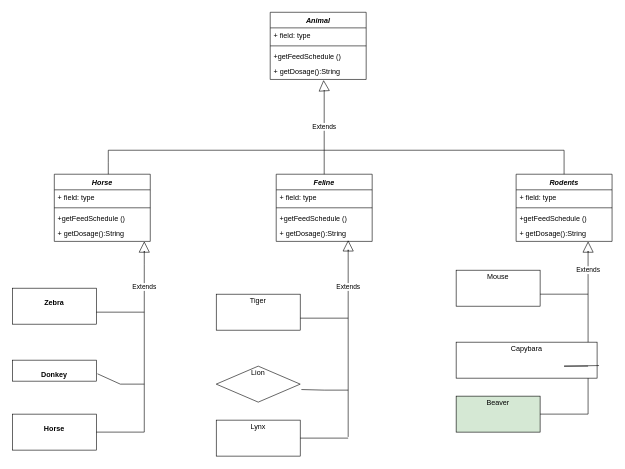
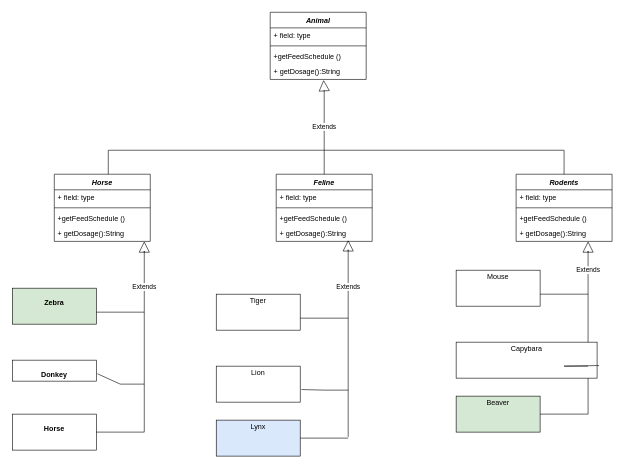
  <mxCell id="0" />
  <mxCell id="1" parent="0" />
  <mxCell id="2" value="Animal" style="swimlane;fontStyle=3;align=center;verticalAlign=top;childLayout=stackLayout;horizontal=1;startSize=26;horizontalStack=0;resizeParent=1;resizeParentMax=0;resizeLast=0;collapsible=1;marginBottom=0;" vertex="1" parent="1"><mxGeometry x="450" y="20" width="160" height="112" as="geometry" /></mxCell>
  <mxCell id="3" value="+ field: type" style="text;strokeColor=none;fillColor=none;align=left;verticalAlign=top;spacingLeft=4;spacingRight=4;overflow=hidden;rotatable=0;points=[[0,0.5],[1,0.5]];portConstraint=eastwest;" vertex="1" parent="2"><mxGeometry y="26" width="160" height="26" as="geometry" /></mxCell>
  <mxCell id="4" value="" style="line;strokeWidth=1;fillColor=none;align=left;verticalAlign=middle;spacingTop=-1;spacingLeft=3;spacingRight=3;rotatable=0;labelPosition=right;points=[];portConstraint=eastwest;" vertex="1" parent="2"><mxGeometry y="52" width="160" height="8" as="geometry" /></mxCell>
  <mxCell id="5" value="+getFeedSchedule ()" style="text;strokeColor=none;fillColor=none;align=left;verticalAlign=top;spacingLeft=4;spacingRight=4;overflow=hidden;rotatable=0;points=[[0,0.5],[1,0.5]];portConstraint=eastwest;" vertex="1" parent="2"><mxGeometry y="60" width="160" height="26" as="geometry" /></mxCell>
  <mxCell id="6" value="+ getDosage():String" style="text;strokeColor=none;fillColor=none;align=left;verticalAlign=top;spacingLeft=4;spacingRight=4;overflow=hidden;rotatable=0;points=[[0,0.5],[1,0.5]];portConstraint=eastwest;" vertex="1" parent="2"><mxGeometry y="86" width="160" height="26" as="geometry" /></mxCell>
  <mxCell id="7" value="Horse" style="swimlane;fontStyle=3;align=center;verticalAlign=top;childLayout=stackLayout;horizontal=1;startSize=26;horizontalStack=0;resizeParent=1;resizeParentMax=0;resizeLast=0;collapsible=1;marginBottom=0;" vertex="1" parent="1"><mxGeometry x="90" y="290" width="160" height="112" as="geometry" /></mxCell>
  <mxCell id="8" value="+ field: type" style="text;strokeColor=none;fillColor=none;align=left;verticalAlign=top;spacingLeft=4;spacingRight=4;overflow=hidden;rotatable=0;points=[[0,0.5],[1,0.5]];portConstraint=eastwest;" vertex="1" parent="7"><mxGeometry y="26" width="160" height="26" as="geometry" /></mxCell>
  <mxCell id="9" value="" style="line;strokeWidth=1;fillColor=none;align=left;verticalAlign=middle;spacingTop=-1;spacingLeft=3;spacingRight=3;rotatable=0;labelPosition=right;points=[];portConstraint=eastwest;" vertex="1" parent="7"><mxGeometry y="52" width="160" height="8" as="geometry" /></mxCell>
  <mxCell id="10" value="+getFeedSchedule ()" style="text;strokeColor=none;fillColor=none;align=left;verticalAlign=top;spacingLeft=4;spacingRight=4;overflow=hidden;rotatable=0;points=[[0,0.5],[1,0.5]];portConstraint=eastwest;" vertex="1" parent="7"><mxGeometry y="60" width="160" height="26" as="geometry" /></mxCell>
  <mxCell id="11" value="+ getDosage():String" style="text;strokeColor=none;fillColor=none;align=left;verticalAlign=top;spacingLeft=4;spacingRight=4;overflow=hidden;rotatable=0;points=[[0,0.5],[1,0.5]];portConstraint=eastwest;" vertex="1" parent="7"><mxGeometry y="86" width="160" height="26" as="geometry" /></mxCell>
  <mxCell id="12" value="Feline" style="swimlane;fontStyle=3;align=center;verticalAlign=top;childLayout=stackLayout;horizontal=1;startSize=26;horizontalStack=0;resizeParent=1;resizeParentMax=0;resizeLast=0;collapsible=1;marginBottom=0;" vertex="1" parent="1"><mxGeometry x="460" y="290" width="160" height="112" as="geometry" /></mxCell>
  <mxCell id="13" value="+ field: type" style="text;strokeColor=none;fillColor=none;align=left;verticalAlign=top;spacingLeft=4;spacingRight=4;overflow=hidden;rotatable=0;points=[[0,0.5],[1,0.5]];portConstraint=eastwest;" vertex="1" parent="12"><mxGeometry y="26" width="160" height="26" as="geometry" /></mxCell>
  <mxCell id="14" value="" style="line;strokeWidth=1;fillColor=none;align=left;verticalAlign=middle;spacingTop=-1;spacingLeft=3;spacingRight=3;rotatable=0;labelPosition=right;points=[];portConstraint=eastwest;" vertex="1" parent="12"><mxGeometry y="52" width="160" height="8" as="geometry" /></mxCell>
  <mxCell id="15" value="+getFeedSchedule ()" style="text;strokeColor=none;fillColor=none;align=left;verticalAlign=top;spacingLeft=4;spacingRight=4;overflow=hidden;rotatable=0;points=[[0,0.5],[1,0.5]];portConstraint=eastwest;" vertex="1" parent="12"><mxGeometry y="60" width="160" height="26" as="geometry" /></mxCell>
  <mxCell id="16" value="+ getDosage():String" style="text;strokeColor=none;fillColor=none;align=left;verticalAlign=top;spacingLeft=4;spacingRight=4;overflow=hidden;rotatable=0;points=[[0,0.5],[1,0.5]];portConstraint=eastwest;" vertex="1" parent="12"><mxGeometry y="86" width="160" height="26" as="geometry" /></mxCell>
  <mxCell id="17" value="Rodents" style="swimlane;fontStyle=3;align=center;verticalAlign=top;childLayout=stackLayout;horizontal=1;startSize=26;horizontalStack=0;resizeParent=1;resizeParentMax=0;resizeLast=0;collapsible=1;marginBottom=0;" vertex="1" parent="1"><mxGeometry x="860" y="290" width="160" height="112" as="geometry" /></mxCell>
  <mxCell id="18" value="+ field: type" style="text;strokeColor=none;fillColor=none;align=left;verticalAlign=top;spacingLeft=4;spacingRight=4;overflow=hidden;rotatable=0;points=[[0,0.5],[1,0.5]];portConstraint=eastwest;" vertex="1" parent="17"><mxGeometry y="26" width="160" height="26" as="geometry" /></mxCell>
  <mxCell id="19" value="" style="line;strokeWidth=1;fillColor=none;align=left;verticalAlign=middle;spacingTop=-1;spacingLeft=3;spacingRight=3;rotatable=0;labelPosition=right;points=[];portConstraint=eastwest;" vertex="1" parent="17"><mxGeometry y="52" width="160" height="8" as="geometry" /></mxCell>
  <mxCell id="20" value="+getFeedSchedule ()" style="text;strokeColor=none;fillColor=none;align=left;verticalAlign=top;spacingLeft=4;spacingRight=4;overflow=hidden;rotatable=0;points=[[0,0.5],[1,0.5]];portConstraint=eastwest;" vertex="1" parent="17"><mxGeometry y="60" width="160" height="26" as="geometry" /></mxCell>
  <mxCell id="21" value="+ getDosage():String" style="text;strokeColor=none;fillColor=none;align=left;verticalAlign=top;spacingLeft=4;spacingRight=4;overflow=hidden;rotatable=0;points=[[0,0.5],[1,0.5]];portConstraint=eastwest;" vertex="1" parent="17"><mxGeometry y="86" width="160" height="26" as="geometry" /></mxCell>
  <mxCell id="22" value="Extends" style="endArrow=block;endSize=16;endFill=0;html=1;rounded=0;exitX=0.5;exitY=0;exitDx=0;exitDy=0;entryX=0.556;entryY=1.038;entryDx=0;entryDy=0;entryPerimeter=0;" edge="1" parent="1" source="12" target="6"><mxGeometry width="160" relative="1" as="geometry"><mxPoint x="480" y="400" as="sourcePoint" /><mxPoint x="530" y="140" as="targetPoint" /><Array as="points"><mxPoint x="540" y="210" /><mxPoint x="540" y="150" /></Array></mxGeometry></mxCell>
  <mxCell id="23" value="Extends" style="endArrow=block;endSize=16;endFill=0;html=1;rounded=0;" edge="1" parent="1"><mxGeometry x="0.524" width="160" relative="1" as="geometry"><mxPoint x="240" y="720" as="sourcePoint" /><mxPoint x="240" y="402" as="targetPoint" /><Array as="points"><mxPoint x="240" y="440" /><mxPoint x="240" y="418" /></Array><mxPoint as="offset" /></mxGeometry></mxCell>
  <mxCell id="24" value="Extends" style="endArrow=block;endSize=16;endFill=0;html=1;rounded=0;" edge="1" parent="1"><mxGeometry x="0.667" width="160" relative="1" as="geometry"><mxPoint x="980" y="690" as="sourcePoint" /><mxPoint x="980" y="402" as="targetPoint" /><Array as="points"><mxPoint x="980" y="478" /><mxPoint x="980" y="418" /></Array><mxPoint as="offset" /></mxGeometry></mxCell>
  <mxCell id="25" value="" style="endArrow=none;html=1;rounded=0;" edge="1" parent="1"><mxGeometry width="50" height="50" relative="1" as="geometry"><mxPoint x="180" y="250" as="sourcePoint" /><mxPoint x="540" y="250" as="targetPoint" /></mxGeometry></mxCell>
  <mxCell id="26" value="" style="endArrow=none;html=1;rounded=0;" edge="1" parent="1"><mxGeometry width="50" height="50" relative="1" as="geometry"><mxPoint x="180" y="290" as="sourcePoint" /><mxPoint x="180" y="250" as="targetPoint" /><Array as="points"><mxPoint x="180" y="270" /></Array></mxGeometry></mxCell>
  <mxCell id="27" value="" style="endArrow=none;html=1;rounded=0;" edge="1" parent="1"><mxGeometry width="50" height="50" relative="1" as="geometry"><mxPoint x="940" y="250" as="sourcePoint" /><mxPoint x="540" y="250" as="targetPoint" /></mxGeometry></mxCell>
  <mxCell id="28" value="" style="endArrow=none;html=1;rounded=0;" edge="1" parent="1"><mxGeometry width="50" height="50" relative="1" as="geometry"><mxPoint x="940" y="290" as="sourcePoint" /><mxPoint x="940" y="250" as="targetPoint" /></mxGeometry></mxCell>
- <mxCell id="29" value="&lt;p style=&quot;margin:0px;margin-top:4px;text-align:center;&quot;&gt;&lt;br&gt;&lt;b&gt;Zebra&lt;/b&gt;&lt;/p&gt;" style="verticalAlign=top;align=left;overflow=fill;fontSize=12;fontFamily=Helvetica;html=1;" vertex="1" parent="1"><mxGeometry x="20" y="480" width="140" height="60" as="geometry" /></mxCell>
+ <mxCell id="29" value="&lt;p style=&quot;margin:0px;margin-top:4px;text-align:center;&quot;&gt;&lt;br&gt;&lt;b&gt;Zebra&lt;/b&gt;&lt;/p&gt;" style="verticalAlign=top;align=left;overflow=fill;fontSize=12;fontFamily=Helvetica;html=1;fillColor=#d5e8d4;" vertex="1" parent="1"><mxGeometry x="20" y="480" width="140" height="60" as="geometry" /></mxCell>
  <mxCell id="30" value="&lt;p style=&quot;margin:0px;margin-top:4px;text-align:center;&quot;&gt;&lt;br&gt;&lt;b&gt;Donkey&lt;/b&gt;&lt;/p&gt;" style="verticalAlign=top;align=left;overflow=fill;fontSize=12;fontFamily=Helvetica;html=1;" vertex="1" parent="1"><mxGeometry x="20" y="600" width="140" height="35" as="geometry" /></mxCell>
  <mxCell id="31" value="&lt;p style=&quot;margin:0px;margin-top:4px;text-align:center;&quot;&gt;&lt;br&gt;&lt;b&gt;Horse&lt;/b&gt;&lt;/p&gt;" style="verticalAlign=top;align=left;overflow=fill;fontSize=12;fontFamily=Helvetica;html=1;" vertex="1" parent="1"><mxGeometry x="20" y="690" width="140" height="60" as="geometry" /></mxCell>
  <mxCell id="32" value="" style="endArrow=none;html=1;rounded=0;exitX=1.014;exitY=0.65;exitDx=0;exitDy=0;exitPerimeter=0;" edge="1" parent="1" source="30"><mxGeometry width="50" height="50" relative="1" as="geometry"><mxPoint x="170" y="650" as="sourcePoint" /><mxPoint x="240" y="640" as="targetPoint" /><Array as="points"><mxPoint x="200" y="640" /></Array></mxGeometry></mxCell>
  <mxCell id="33" value="" style="endArrow=none;html=1;rounded=0;" edge="1" parent="1"><mxGeometry width="50" height="50" relative="1" as="geometry"><mxPoint x="160" y="720" as="sourcePoint" /><mxPoint x="240" y="720" as="targetPoint" /><Array as="points" /></mxGeometry></mxCell>
  <mxCell id="34" value="" style="endArrow=none;html=1;rounded=0;" edge="1" parent="1"><mxGeometry width="50" height="50" relative="1" as="geometry"><mxPoint x="160" y="520" as="sourcePoint" /><mxPoint x="240" y="520" as="targetPoint" /><Array as="points" /></mxGeometry></mxCell>
  <mxCell id="35" value="&lt;p style=&quot;margin:0px;margin-top:4px;text-align:center;&quot;&gt;Tiger&lt;/p&gt;" style="verticalAlign=top;align=left;overflow=fill;fontSize=12;fontFamily=Helvetica;html=1;" vertex="1" parent="1"><mxGeometry x="360" y="490" width="140" height="60" as="geometry" /></mxCell>
- <mxCell id="36" value="&lt;p style=&quot;margin:0px;margin-top:4px;text-align:center;&quot;&gt;Lion&lt;/p&gt;" style="rhombus;verticalAlign=top;align=left;overflow=fill;fontSize=12;fontFamily=Helvetica;html=1;" vertex="1" parent="1"><mxGeometry x="360" y="610" width="140" height="60" as="geometry" /></mxCell>
- <mxCell id="37" value="&lt;p style=&quot;margin: 4px 0px 0px;&quot;&gt;&lt;span style=&quot;background-color: initial;&quot;&gt;Lynx&lt;/span&gt;&lt;br&gt;&lt;/p&gt;" style="verticalAlign=top;align=center;overflow=fill;fontSize=12;fontFamily=Helvetica;html=1;" vertex="1" parent="1"><mxGeometry x="360" y="700" width="140" height="60" as="geometry" /></mxCell>
+ <mxCell id="36" value="&lt;p style=&quot;margin:0px;margin-top:4px;text-align:center;&quot;&gt;Lion&lt;/p&gt;" style="verticalAlign=top;align=left;overflow=fill;fontSize=12;fontFamily=Helvetica;html=1;" vertex="1" parent="1"><mxGeometry x="360" y="610" width="140" height="60" as="geometry" /></mxCell>
+ <mxCell id="37" value="&lt;p style=&quot;margin: 4px 0px 0px;&quot;&gt;&lt;span style=&quot;background-color: initial;&quot;&gt;Lynx&lt;/span&gt;&lt;br&gt;&lt;/p&gt;" style="verticalAlign=top;align=center;overflow=fill;fontSize=12;fontFamily=Helvetica;html=1;fillColor=#dae8fc;" vertex="1" parent="1"><mxGeometry x="360" y="700" width="140" height="60" as="geometry" /></mxCell>
  <mxCell id="38" value="" style="endArrow=none;html=1;rounded=0;exitX=1.014;exitY=0.65;exitDx=0;exitDy=0;exitPerimeter=0;" edge="1" source="36" parent="1"><mxGeometry width="50" height="50" relative="1" as="geometry"><mxPoint x="510" y="660" as="sourcePoint" /><mxPoint x="580" y="650" as="targetPoint" /><Array as="points"><mxPoint x="540" y="650" /></Array></mxGeometry></mxCell>
  <mxCell id="39" value="" style="endArrow=none;html=1;rounded=0;" edge="1" parent="1"><mxGeometry width="50" height="50" relative="1" as="geometry"><mxPoint x="500" y="730" as="sourcePoint" /><mxPoint x="580" y="730" as="targetPoint" /><Array as="points" /></mxGeometry></mxCell>
  <mxCell id="40" value="" style="endArrow=none;html=1;rounded=0;" edge="1" parent="1"><mxGeometry width="50" height="50" relative="1" as="geometry"><mxPoint x="500" y="530" as="sourcePoint" /><mxPoint x="580" y="530" as="targetPoint" /><Array as="points" /></mxGeometry></mxCell>
  <mxCell id="41" value="Extends" style="endArrow=block;endSize=16;endFill=0;html=1;rounded=0;" edge="1" parent="1"><mxGeometry x="0.524" width="160" relative="1" as="geometry"><mxPoint x="580" y="728" as="sourcePoint" /><mxPoint x="580" y="400" as="targetPoint" /><Array as="points"><mxPoint x="580" y="438" /><mxPoint x="580" y="416" /></Array><mxPoint as="offset" /></mxGeometry></mxCell>
  <mxCell id="42" value="&lt;p style=&quot;margin:0px;margin-top:4px;text-align:center;&quot;&gt;Mouse&lt;/p&gt;" style="verticalAlign=top;align=left;overflow=fill;fontSize=12;fontFamily=Helvetica;html=1;" vertex="1" parent="1"><mxGeometry x="760" y="450" width="140" height="60" as="geometry" /></mxCell>
  <mxCell id="43" value="&lt;p style=&quot;margin:0px;margin-top:4px;text-align:center;&quot;&gt;Capybara&lt;/p&gt;" style="verticalAlign=top;align=left;overflow=fill;fontSize=12;fontFamily=Helvetica;html=1;" vertex="1" parent="1"><mxGeometry x="760" y="570" width="235" height="60" as="geometry" /></mxCell>
  <mxCell id="44" value="&lt;p style=&quot;margin:0px;margin-top:4px;text-align:center;&quot;&gt;Beaver&lt;/p&gt;" style="verticalAlign=top;align=left;overflow=fill;fontSize=12;fontFamily=Helvetica;html=1;fillColor=#d5e8d4;" vertex="1" parent="1"><mxGeometry x="760" y="660" width="140" height="60" as="geometry" /></mxCell>
  <mxCell id="45" value="" style="endArrow=none;html=1;rounded=0;exitX=1.014;exitY=0.65;exitDx=0;exitDy=0;exitPerimeter=0;" edge="1" source="43" parent="1"><mxGeometry width="50" height="50" relative="1" as="geometry"><mxPoint x="910" y="620" as="sourcePoint" /><mxPoint x="980" y="610" as="targetPoint" /><Array as="points"><mxPoint x="940" y="610" /></Array></mxGeometry></mxCell>
  <mxCell id="46" value="" style="endArrow=none;html=1;rounded=0;" edge="1" parent="1"><mxGeometry width="50" height="50" relative="1" as="geometry"><mxPoint x="900" y="690" as="sourcePoint" /><mxPoint x="980" y="690" as="targetPoint" /><Array as="points" /></mxGeometry></mxCell>
  <mxCell id="47" value="" style="endArrow=none;html=1;rounded=0;" edge="1" parent="1"><mxGeometry width="50" height="50" relative="1" as="geometry"><mxPoint x="900" y="490" as="sourcePoint" /><mxPoint x="980" y="490" as="targetPoint" /><Array as="points" /></mxGeometry></mxCell>
